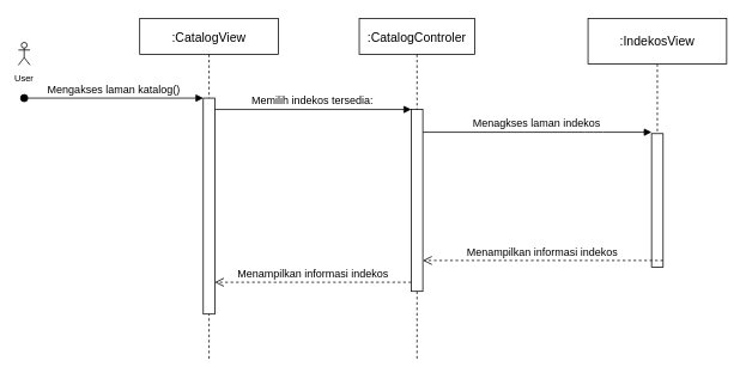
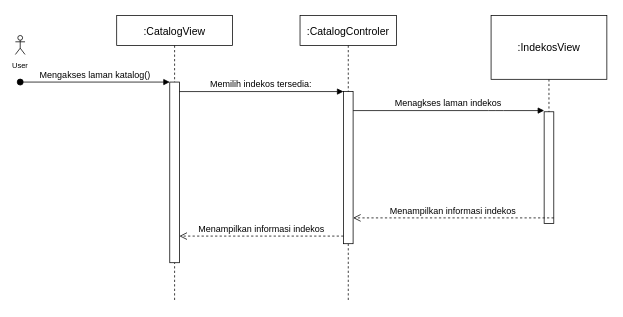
  <mxCell id="0" />
  <mxCell id="1" parent="0" />
  <mxCell id="2" value=":CatalogView" style="shape=umlLifeline;perimeter=lifelinePerimeter;container=0;collapsible=0;recursiveResize=0;rounded=0;shadow=0;strokeWidth=1;fontSize=14;" parent="1" vertex="1"><mxGeometry x="154.976" y="20" width="154.258" height="380" as="geometry" /></mxCell>
  <mxCell id="3" value=":CatalogControler" style="shape=umlLifeline;perimeter=lifelinePerimeter;container=0;collapsible=0;recursiveResize=0;rounded=0;shadow=0;strokeWidth=1;fontSize=14;" parent="1" vertex="1"><mxGeometry x="399.217" y="20" width="128.548" height="380" as="geometry" /></mxCell>
  <mxCell id="4" value="Menagkses laman indekos" style="verticalAlign=bottom;endArrow=block;shadow=0;strokeWidth=1;fontSize=12;" parent="1" source="7" edge="1"><mxGeometry relative="1" as="geometry"><mxPoint x="322.088" y="172" as="sourcePoint" /><mxPoint x="724.444" y="146.667" as="targetPoint" /><Array as="points"><mxPoint x="660.17" y="146.667" /></Array></mxGeometry></mxCell>
  <mxCell id="5" value="&lt;font style=&quot;font-size: 10px;&quot;&gt;User&lt;/font&gt;" style="shape=umlActor;verticalLabelPosition=bottom;verticalAlign=top;html=1;outlineConnect=0;" vertex="1" parent="1"><mxGeometry x="20" y="46.6" width="12.855" height="25.333" as="geometry" /></mxCell>
  <mxCell id="6" value="" style="points=[];perimeter=orthogonalPerimeter;rounded=0;shadow=0;strokeWidth=1;" parent="1" vertex="1"><mxGeometry x="724.444" y="148.25" width="12.855" height="148.833" as="geometry" /></mxCell>
  <mxCell id="7" value="" style="points=[];perimeter=orthogonalPerimeter;rounded=0;shadow=0;strokeWidth=1;" parent="1" vertex="1"><mxGeometry x="457.064" y="121.333" width="12.855" height="202.667" as="geometry" /></mxCell>
  <mxCell id="8" value="Menampilkan informasi indekos" style="verticalAlign=bottom;endArrow=open;dashed=1;endSize=8;exitX=1;exitY=0.95;shadow=0;strokeWidth=1;fontSize=12;" parent="1" source="6" target="7" edge="1"><mxGeometry relative="1" as="geometry"><mxPoint x="322.088" y="244.2" as="targetPoint" /></mxGeometry></mxCell>
  <mxCell id="9" style="rounded=0;orthogonalLoop=1;jettySize=auto;html=1;exitX=0.5;exitY=1;exitDx=0;exitDy=0;fontSize=8;endArrow=none;endFill=0;dashed=1;" edge="1" parent="1" source="10" target="6"><mxGeometry relative="1" as="geometry" /></mxCell>
- <mxCell id="10" value="&lt;font style=&quot;font-size: 14px;&quot;&gt;:IndekosView&lt;/font&gt;" style="rounded=0;whiteSpace=wrap;html=1;fontSize=8;" vertex="1" parent="1"><mxGeometry x="653.742" y="20" width="154.258" height="50.667" as="geometry" /></mxCell>
+ <mxCell id="10" value="&lt;font style=&quot;font-size: 14px;&quot;&gt;:IndekosView&lt;/font&gt;" style="rounded=0;whiteSpace=wrap;html=1;fontSize=8;" vertex="1" parent="1"><mxGeometry x="653.742" y="20" width="154.258" height="85" as="geometry" /></mxCell>
  <mxCell id="11" value="" style="points=[];perimeter=orthogonalPerimeter;rounded=0;shadow=0;strokeWidth=1;" parent="1" vertex="1"><mxGeometry x="225.677" y="108.667" width="12.855" height="240.667" as="geometry" /></mxCell>
  <mxCell id="12" value="Menampilkan informasi indekos" style="verticalAlign=bottom;endArrow=open;dashed=1;endSize=8;exitX=0;exitY=0.95;shadow=0;strokeWidth=1;fontSize=12;" parent="1" source="7" target="11" edge="1"><mxGeometry relative="1" as="geometry"><mxPoint x="367.08" y="217.6" as="targetPoint" /></mxGeometry></mxCell>
  <mxCell id="13" value="Memilih indekos tersedia:" style="verticalAlign=bottom;endArrow=block;entryX=0;entryY=0;shadow=0;strokeWidth=1;fontSize=12;" parent="1" source="11" target="7" edge="1"><mxGeometry relative="1" as="geometry"><mxPoint x="367.08" y="121.333" as="sourcePoint" /></mxGeometry></mxCell>
  <mxCell id="14" value="Mengakses laman katalog()" style="verticalAlign=bottom;startArrow=oval;endArrow=block;startSize=8;shadow=0;strokeWidth=1;fontSize=12;" parent="1" target="11" edge="1"><mxGeometry relative="1" as="geometry"><mxPoint x="26.427" y="108.667" as="sourcePoint" /></mxGeometry></mxCell>
